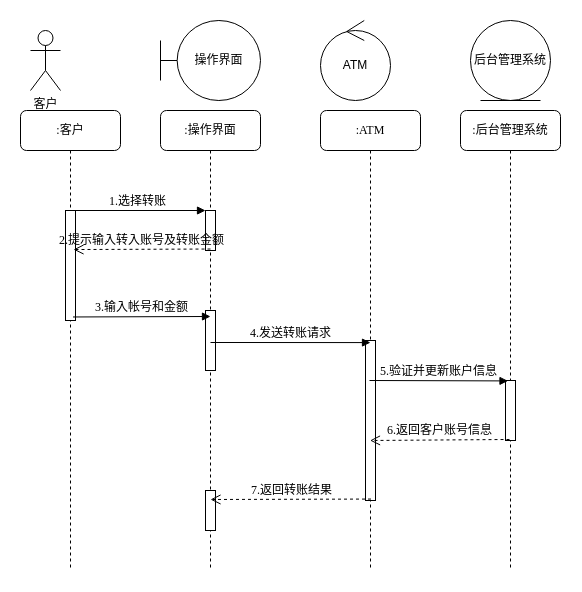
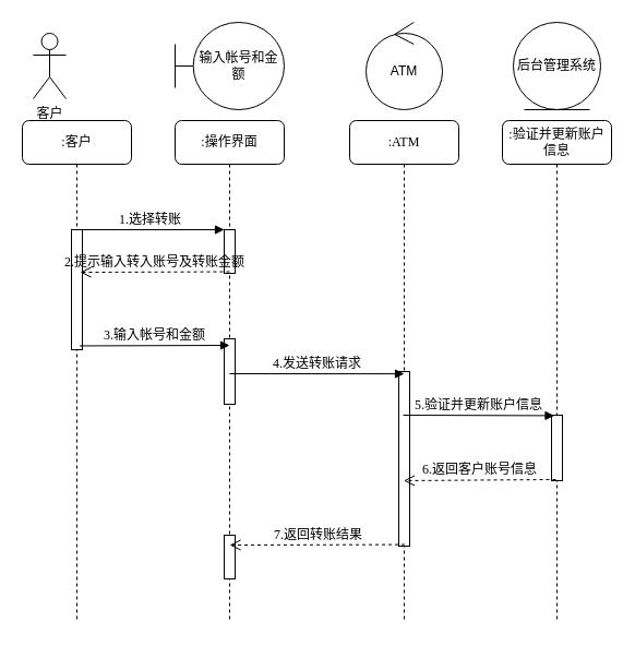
  <mxCell id="0" />
  <mxCell id="1" parent="0" />
  <mxCell id="2" value=":操作界面" style="shape=umlLifeline;perimeter=lifelinePerimeter;whiteSpace=wrap;html=1;container=1;collapsible=0;recursiveResize=0;outlineConnect=0;rounded=1;shadow=0;comic=0;labelBackgroundColor=none;strokeWidth=1;fontFamily=Verdana;fontSize=12;align=center;" parent="1" vertex="1"><mxGeometry x="160" y="110" width="100" height="460" as="geometry" /></mxCell>
  <mxCell id="3" value="" style="html=1;points=[];perimeter=orthogonalPerimeter;rounded=0;shadow=0;comic=0;labelBackgroundColor=none;strokeWidth=1;fontFamily=Verdana;fontSize=12;align=center;" vertex="1" parent="2"><mxGeometry x="45" y="100" width="10" height="40" as="geometry" /></mxCell>
  <mxCell id="4" value="" style="html=1;points=[];perimeter=orthogonalPerimeter;rounded=0;shadow=0;comic=0;labelBackgroundColor=none;strokeWidth=1;fontFamily=Verdana;fontSize=12;align=center;" vertex="1" parent="2"><mxGeometry x="45" y="200" width="10" height="60" as="geometry" /></mxCell>
  <mxCell id="5" value="" style="html=1;points=[];perimeter=orthogonalPerimeter;rounded=0;shadow=0;comic=0;labelBackgroundColor=none;strokeWidth=1;fontFamily=Verdana;fontSize=12;align=center;" vertex="1" parent="2"><mxGeometry x="45" y="380" width="10" height="40" as="geometry" /></mxCell>
  <mxCell id="6" value=":ATM" style="shape=umlLifeline;perimeter=lifelinePerimeter;whiteSpace=wrap;html=1;container=1;collapsible=0;recursiveResize=0;outlineConnect=0;rounded=1;shadow=0;comic=0;labelBackgroundColor=none;strokeWidth=1;fontFamily=Verdana;fontSize=12;align=center;" parent="1" vertex="1"><mxGeometry x="320" y="110" width="100" height="460" as="geometry" /></mxCell>
  <mxCell id="7" value="" style="html=1;points=[];perimeter=orthogonalPerimeter;rounded=0;shadow=0;comic=0;labelBackgroundColor=none;strokeWidth=1;fontFamily=Verdana;fontSize=12;align=center;" vertex="1" parent="6"><mxGeometry x="45" y="230" width="10" height="160" as="geometry" /></mxCell>
- <mxCell id="8" value=":后台管理系统" style="shape=umlLifeline;perimeter=lifelinePerimeter;whiteSpace=wrap;html=1;container=1;collapsible=0;recursiveResize=0;outlineConnect=0;rounded=1;shadow=0;comic=0;labelBackgroundColor=none;strokeWidth=1;fontFamily=Verdana;fontSize=12;align=center;" parent="1" vertex="1"><mxGeometry x="460" y="110" width="100" height="460" as="geometry" /></mxCell>
+ <mxCell id="8" value=":验证并更新账户信息" style="shape=umlLifeline;perimeter=lifelinePerimeter;whiteSpace=wrap;html=1;container=1;collapsible=0;recursiveResize=0;outlineConnect=0;rounded=1;shadow=0;comic=0;labelBackgroundColor=none;strokeWidth=1;fontFamily=Verdana;fontSize=12;align=center;" parent="1" vertex="1"><mxGeometry x="460" y="110" width="100" height="460" as="geometry" /></mxCell>
  <mxCell id="9" value="" style="html=1;points=[];perimeter=orthogonalPerimeter;rounded=0;shadow=0;comic=0;labelBackgroundColor=none;strokeWidth=1;fontFamily=Verdana;fontSize=12;align=center;" parent="8" vertex="1"><mxGeometry x="45" y="270" width="10" height="60" as="geometry" /></mxCell>
  <mxCell id="10" value=":客户" style="shape=umlLifeline;perimeter=lifelinePerimeter;whiteSpace=wrap;html=1;container=1;collapsible=0;recursiveResize=0;outlineConnect=0;rounded=1;shadow=0;comic=0;labelBackgroundColor=none;strokeWidth=1;fontFamily=Verdana;fontSize=12;align=center;" parent="1" vertex="1"><mxGeometry x="20" y="110" width="100" height="460" as="geometry" /></mxCell>
  <mxCell id="11" value="" style="html=1;points=[];perimeter=orthogonalPerimeter;rounded=0;shadow=0;comic=0;labelBackgroundColor=none;strokeWidth=1;fontFamily=Verdana;fontSize=12;align=center;" parent="10" vertex="1"><mxGeometry x="45" y="100" width="10" height="110" as="geometry" /></mxCell>
  <mxCell id="12" value="客户" style="shape=umlActor;verticalLabelPosition=bottom;verticalAlign=top;html=1;" parent="1" vertex="1"><mxGeometry x="30" y="30" width="30" height="60" as="geometry" /></mxCell>
- <mxCell id="13" value="操作界面" style="shape=umlBoundary;whiteSpace=wrap;html=1;" parent="1" vertex="1"><mxGeometry x="160" y="20" width="100" height="80" as="geometry" /></mxCell>
- <mxCell id="14" value="ATM" style="ellipse;shape=umlControl;whiteSpace=wrap;html=1;" parent="1" vertex="1"><mxGeometry x="320" y="20" width="70" height="80" as="geometry" /></mxCell>
+ <mxCell id="13" value="输入帐号和金额" style="shape=umlBoundary;whiteSpace=wrap;html=1;" parent="1" vertex="1"><mxGeometry x="160" y="20" width="100" height="80" as="geometry" /></mxCell>
+ <mxCell id="14" value="ATM" style="ellipse;shape=umlControl;whiteSpace=wrap;html=1;" parent="1" vertex="1"><mxGeometry x="335" y="20" width="70" height="80" as="geometry" /></mxCell>
  <mxCell id="15" value="后台管理系统" style="ellipse;shape=umlEntity;whiteSpace=wrap;html=1;" parent="1" vertex="1"><mxGeometry x="470" y="20" width="80" height="80" as="geometry" /></mxCell>
  <mxCell id="16" value="5.验证并更新账户信息" style="html=1;verticalAlign=bottom;endArrow=block;labelBackgroundColor=none;fontFamily=Verdana;fontSize=12;elbow=vertical;entryX=0.25;entryY=0.007;entryDx=0;entryDy=0;entryPerimeter=0;exitX=0.4;exitY=0.25;exitDx=0;exitDy=0;exitPerimeter=0;" parent="1" source="7" target="9" edge="1"><mxGeometry relative="1" as="geometry"><mxPoint x="580" y="354" as="sourcePoint" /><mxPoint x="610" y="364" as="targetPoint" /><mxPoint as="offset" /></mxGeometry></mxCell>
  <mxCell id="17" value="1.选择转账" style="html=1;verticalAlign=bottom;endArrow=block;entryX=0;entryY=0;labelBackgroundColor=none;fontFamily=Verdana;fontSize=12;edgeStyle=elbowEdgeStyle;elbow=vertical;exitX=0.3;exitY=0;exitDx=0;exitDy=0;exitPerimeter=0;" edge="1" parent="1" target="3" source="11"><mxGeometry relative="1" as="geometry"><mxPoint x="80" y="210" as="sourcePoint" /></mxGeometry></mxCell>
  <mxCell id="18" value="2.提示输入转入账号及转账金额" style="html=1;verticalAlign=bottom;endArrow=open;dashed=1;endSize=8;labelBackgroundColor=none;fontFamily=Verdana;fontSize=12;elbow=vertical;exitX=0.5;exitY=0.963;exitDx=0;exitDy=0;exitPerimeter=0;entryX=0.8;entryY=0.355;entryDx=0;entryDy=0;entryPerimeter=0;" edge="1" parent="1" source="3" target="11"><mxGeometry relative="1" as="geometry"><mxPoint x="100" y="240" as="targetPoint" /></mxGeometry></mxCell>
  <mxCell id="19" value="3.输入帐号和金额" style="html=1;verticalAlign=bottom;endArrow=block;labelBackgroundColor=none;fontFamily=Verdana;fontSize=12;elbow=vertical;exitX=0.75;exitY=0.968;exitDx=0;exitDy=0;exitPerimeter=0;" edge="1" parent="1" source="11"><mxGeometry relative="1" as="geometry"><mxPoint x="130" y="300" as="sourcePoint" /><mxPoint x="210" y="316" as="targetPoint" /></mxGeometry></mxCell>
  <mxCell id="20" value="4.发送转账请求" style="html=1;verticalAlign=bottom;endArrow=block;labelBackgroundColor=none;fontFamily=Verdana;fontSize=12;elbow=vertical;entryX=0.5;entryY=0.013;entryDx=0;entryDy=0;entryPerimeter=0;" edge="1" parent="1" target="7"><mxGeometry relative="1" as="geometry"><mxPoint x="210" y="342" as="sourcePoint" /><mxPoint x="348.5" y="353" as="targetPoint" /></mxGeometry></mxCell>
  <mxCell id="21" value="6.返回客户账号信息" style="html=1;verticalAlign=bottom;endArrow=open;dashed=1;endSize=8;labelBackgroundColor=none;fontFamily=Verdana;fontSize=12;elbow=vertical;exitX=0.4;exitY=0.983;exitDx=0;exitDy=0;exitPerimeter=0;entryX=0.45;entryY=0.625;entryDx=0;entryDy=0;entryPerimeter=0;" edge="1" parent="1" source="9" target="7"><mxGeometry relative="1" as="geometry"><mxPoint x="440" y="420" as="targetPoint" /><mxPoint x="840" y="430" as="sourcePoint" /></mxGeometry></mxCell>
  <mxCell id="22" value="7.返回转账结果" style="html=1;verticalAlign=bottom;endArrow=open;dashed=1;endSize=8;labelBackgroundColor=none;fontFamily=Verdana;fontSize=12;elbow=vertical;exitX=0.55;exitY=0.991;exitDx=0;exitDy=0;exitPerimeter=0;" edge="1" parent="1" source="7"><mxGeometry relative="1" as="geometry"><mxPoint x="210" y="499" as="targetPoint" /><mxPoint x="405" y="490" as="sourcePoint" /></mxGeometry></mxCell>
